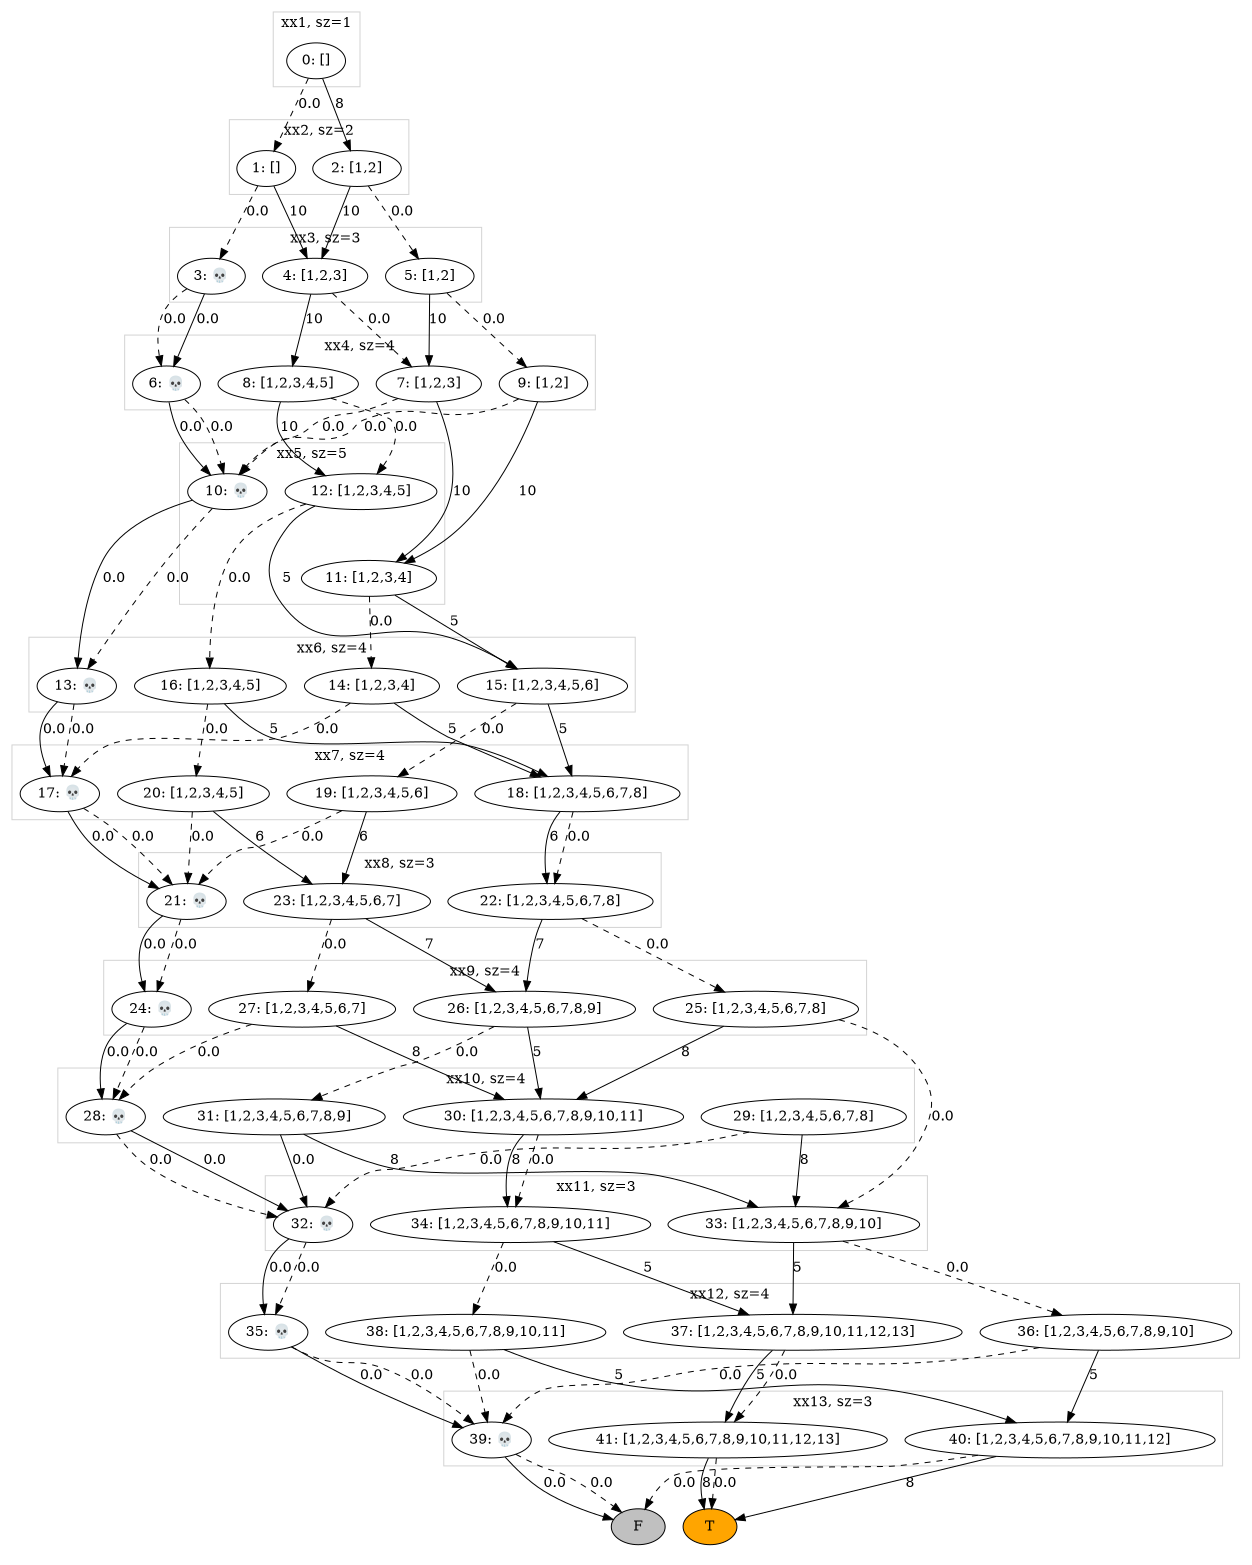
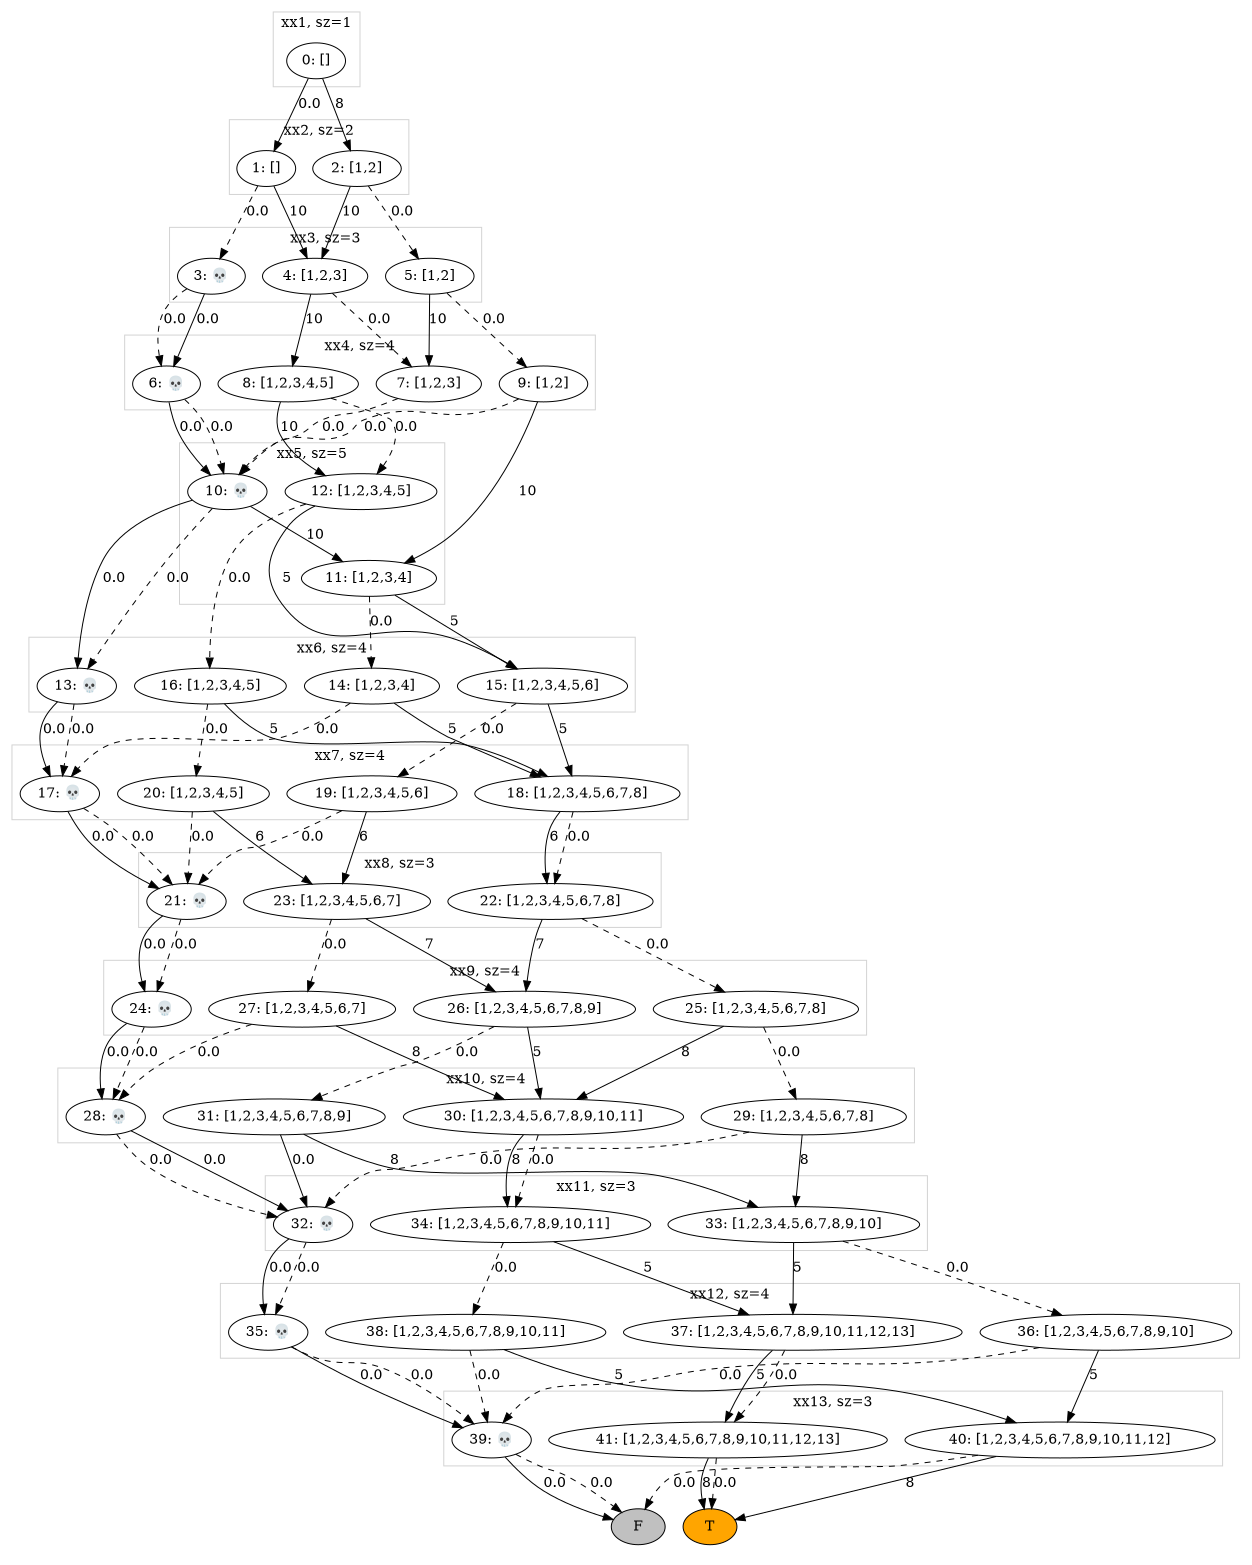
  digraph {
    n1 [label="2: [1,2]"]
    n2 [label="1: []"]
    n3 [label="0: []"]
    n4 [label="3: 💀"]
    n5 [label="5: [1,2]"]
    n6 [label="4: [1,2,3]"]
    n7 [label="7: [1,2,3]"]
    n8 [label="8: [1,2,3,4,5]"]
    n9 [label="6: 💀"]
    n10 [label="9: [1,2]"]
    n11 [label="10: 💀"]
    n12 [label="11: [1,2,3,4]"]
    n13 [label="12: [1,2,3,4,5]"]
    n14 [label="15: [1,2,3,4,5,6]"]
    n15 [label="16: [1,2,3,4,5]"]
    n16 [label="13: 💀"]
    n17 [label="14: [1,2,3,4]"]
    n18 [label="18: [1,2,3,4,5,6,7,8]"]
    n19 [label="20: [1,2,3,4,5]"]
    n20 [label="17: 💀"]
    n21 [label="19: [1,2,3,4,5,6]"]
    n22 [label="23: [1,2,3,4,5,6,7]"]
    n23 [label="22: [1,2,3,4,5,6,7,8]"]
    n24 [label="21: 💀"]
    n25 [label="26: [1,2,3,4,5,6,7,8,9]"]
    n26 [label="24: 💀"]
    n27 [label="25: [1,2,3,4,5,6,7,8]"]
    n28 [label="27: [1,2,3,4,5,6,7]"]
    n29 [label="29: [1,2,3,4,5,6,7,8]"]
    n30 [label="31: [1,2,3,4,5,6,7,8,9]"]
    n31 [label="30: [1,2,3,4,5,6,7,8,9,10,11]"]
    n32 [label="28: 💀"]
    n33 [label="34: [1,2,3,4,5,6,7,8,9,10,11]"]
    n34 [label="33: [1,2,3,4,5,6,7,8,9,10]"]
    n35 [label="32: 💀"]
    n36 [label="37: [1,2,3,4,5,6,7,8,9,10,11,12,13]"]
    n37 [label="35: 💀"]
    n38 [label="38: [1,2,3,4,5,6,7,8,9,10,11]"]
    n39 [label="36: [1,2,3,4,5,6,7,8,9,10]"]
    n40 [label="41: [1,2,3,4,5,6,7,8,9,10,11,12,13]"]
    n41 [label="39: 💀"]
    n42 [label="40: [1,2,3,4,5,6,7,8,9,10,11,12]"]
    n43 [fillcolor=gray label=F style=filled]
    n44 [fillcolor=orange label=T style=filled]
    subgraph cluster_1 {
      color=lightgrey
      label="xx2, sz=2"
      n1
      n2
    }
    subgraph cluster_2 {
      color=lightgrey
      label="xx1, sz=1"
      n3
    }
    subgraph cluster_3 {
      color=lightgrey
      label="xx3, sz=3"
      n4
      n5
      n6
    }
    subgraph cluster_4 {
      color=lightgrey
      label="xx4, sz=4"
      n7
      n8
      n9
      n10
    }
    subgraph cluster_5 {
      color=lightgrey
      label="xx5, sz=5"
      n11
      n12
      n13
    }
    subgraph cluster_6 {
      color=lightgrey
      label="xx6, sz=4"
      n14
      n15
      n16
      n17
    }
    subgraph cluster_7 {
      color=lightgrey
      label="xx7, sz=4"
      n18
      n19
      n20
      n21
    }
    subgraph cluster_8 {
      color=lightgrey
      label="xx8, sz=3"
      n22
      n23
      n24
    }
    subgraph cluster_9 {
      color=lightgrey
      label="xx9, sz=4"
      n25
      n26
      n27
      n28
    }
    subgraph cluster_10 {
      color=lightgrey
      label="xx10, sz=4"
      n29
      n30
      n31
      n32
    }
    subgraph cluster_11 {
      color=lightgrey
      label="xx11, sz=3"
      n33
      n34
      n35
    }
    subgraph cluster_12 {
      color=lightgrey
      label="xx12, sz=4"
      n36
      n37
      n38
      n39
    }
    subgraph cluster_13 {
      color=lightgrey
      label="xx13, sz=3"
      n40
      n41
      n42
    }
    subgraph cluster_14 {
      color=white
      n43
      n44
    }
    n1 -> n5 [label=0.0 style=dashed]
    n1 -> n6 [label=10]
    n2 -> n4 [label=0.0 style=dashed]
    n2 -> n6 [label=10]
    n3 -> n1 [label=8]
-   n3 -> n2 [label=0.0 style=dashed]
+   n3 -> n2 [label=0.0 style=solid]
    n4 -> n9 [label=0.0]
    n4 -> n9 [label=0.0 style=dashed]
    n5 -> n7 [label=10]
    n5 -> n10 [label=0.0 style=dashed]
    n6 -> n7 [label=0.0 style=dashed]
    n6 -> n8 [label=10]
    n7 -> n11 [label=0.0 style=dashed]
-   n7 -> n12 [label=10]
+   n11 -> n12 [label=10]
    n8 -> n13 [label=10]
    n8 -> n13 [label=0.0 style=dashed]
    n9 -> n11 [label=0.0]
    n9 -> n11 [label=0.0 style=dashed]
    n10 -> n11 [label=0.0 style=dashed]
    n10 -> n12 [label=10]
    n11 -> n16 [label=0.0]
    n11 -> n16 [label=0.0 style=dashed]
    n12 -> n14 [label=5]
    n12 -> n17 [label=0.0 style=dashed]
    n13 -> n14 [label=5]
    n13 -> n15 [label=0.0 style=dashed]
    n14 -> n18 [label=5]
    n14 -> n21 [label=0.0 style=dashed]
    n15 -> n18 [label=5]
    n15 -> n19 [label=0.0 style=dashed]
    n16 -> n20 [label=0.0]
    n16 -> n20 [label=0.0 style=dashed]
    n17 -> n18 [label=5]
    n17 -> n20 [label=0.0 style=dashed]
    n18 -> n23 [label=6]
    n18 -> n23 [label=0.0 style=dashed]
    n19 -> n22 [label=6]
    n19 -> n24 [label=0.0 style=dashed]
    n20 -> n24 [label=0.0]
    n20 -> n24 [label=0.0 style=dashed]
    n21 -> n22 [label=6]
    n21 -> n24 [label=0.0 style=dashed]
    n22 -> n25 [label=7]
    n22 -> n28 [label=0.0 style=dashed]
    n23 -> n25 [label=7]
    n23 -> n27 [label=0.0 style=dashed]
    n24 -> n26 [label=0.0]
    n24 -> n26 [label=0.0 style=dashed]
    n25 -> n30 [label=0.0 style=dashed]
    n25 -> n31 [label=5]
    n26 -> n32 [label=0.0]
    n26 -> n32 [label=0.0 style=dashed]
-   n27 -> n34 [label=0.0 style=dashed]
+   n27 -> n29 [label=0.0 style=dashed]
    n27 -> n31 [label=8]
    n28 -> n31 [label=8]
    n28 -> n32 [label=0.0 style=dashed]
    n29 -> n34 [label=8]
    n29 -> n35 [label=0.0 style=dashed]
    n30 -> n34 [label=8]
    n30 -> n35 [label=0.0 style=solid]
    n31 -> n33 [label=8]
    n31 -> n33 [label=0.0 style=dashed]
    n32 -> n35 [label=0.0]
    n32 -> n35 [label=0.0 style=dashed]
    n33 -> n36 [label=5]
    n33 -> n38 [label=0.0 style=dashed]
    n34 -> n36 [label=5]
    n34 -> n39 [label=0.0 style=dashed]
    n35 -> n37 [label=0.0]
    n35 -> n37 [label=0.0 style=dashed]
    n36 -> n40 [label=5]
    n36 -> n40 [label=0.0 style=dashed]
    n37 -> n41 [label=0.0]
    n37 -> n41 [label=0.0 style=dashed]
    n38 -> n41 [label=0.0 style=dashed]
    n38 -> n42 [label=5]
    n39 -> n41 [label=0.0 style=dashed]
    n39 -> n42 [label=5]
    n40 -> n44 [label=8]
    n40 -> n44 [label=0.0 style=dashed]
    n41 -> n43 [label=0.0]
    n41 -> n43 [label=0.0 style=dashed]
    n42 -> n43 [label=0.0 style=dashed]
    n42 -> n44 [label=8]
  }
